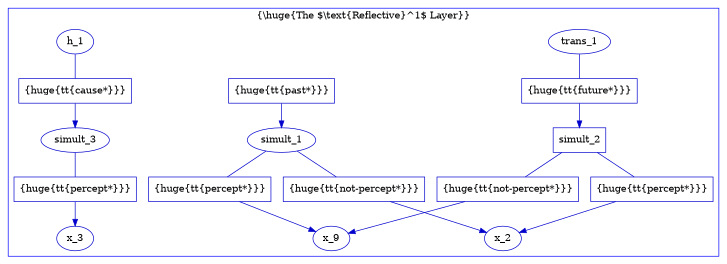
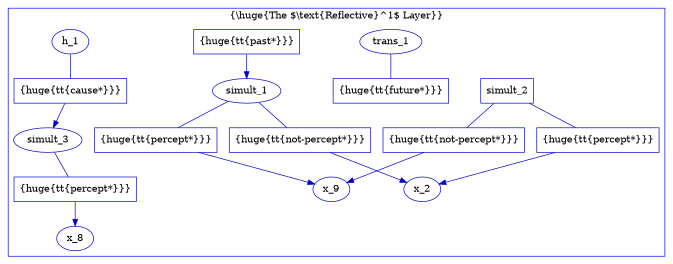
  digraph {
    node [color="#0000CC" fillcolor=white style=filled shape=box]
    edge [color="#0000CC" style="-triangle 45"]
    n1 [label=x_9 texlbl="{\huge{\tt{x-1*}}}" shape=""]
    x_2 [texlbl="{\huge{\tt{x-2*}}}" shape=""]
-   x_3 [texlbl="{\huge{\tt{x-3*}}}" shape=""]
+   x_3 [texlbl="{\huge{\tt{x-3*}}}" label=x_8 shape=""]
    simult_1 [texlbl="{\huge{\tt{simult-1*}}}" shape=""]
    n5 [label="{\huge{\tt{percept*}}}"]
    n6 [label="{\huge{\tt{not-percept*}}}"]
    simult_2 [texlbl="{\huge{\tt{simult-2*}}}"]
    n8 [label="{\huge{\tt{not-percept*}}}"]
    n9 [label="{\huge{\tt{percept*}}}"]
    simult_3 [texlbl="{\huge{\tt{simult-3*}}}" shape=""]
    n11 [label="{\huge{\tt{percept*}}}"]
    trans_1 [texlbl="{\huge{\tt{trans-1*}}}" shape=""]
    n13 [label="{\huge{\tt{past*}}}"]
    n14 [label="{\huge{\tt{future*}}}"]
    h_1 [texlbl="{\huge{\tt{h-1*}}}" shape=""]
    n16 [label="{\huge{\tt{cause*}}}"]
    subgraph cluster_1 {
      color=blue
      label="{\\huge{The $\\text{Reflective}^1$ Layer}}"
      n1
      x_2
      x_3
      simult_1
      n5
      n6
      simult_2
      n8
      n9
      simult_3
      n11
      trans_1
      n13
      n14
      h_1
      n16
    }
    simult_1 -> n5 [arrowhead=none style=""]
    simult_1 -> n6 [arrowhead=none style=""]
    n5 -> n1
    n6 -> x_2
    simult_2 -> n8 [arrowhead=none style=""]
    simult_2 -> n9 [arrowhead=none style=""]
    n8 -> n1
    n9 -> x_2
    simult_3 -> n11 [arrowhead=none style=""]
    n11 -> x_3
    trans_1 -> n14 [arrowhead=none style=""]
    n13 -> simult_1
-   n14 -> simult_2
    h_1 -> n16 [arrowhead=none style=""]
    n16 -> simult_3
  }
